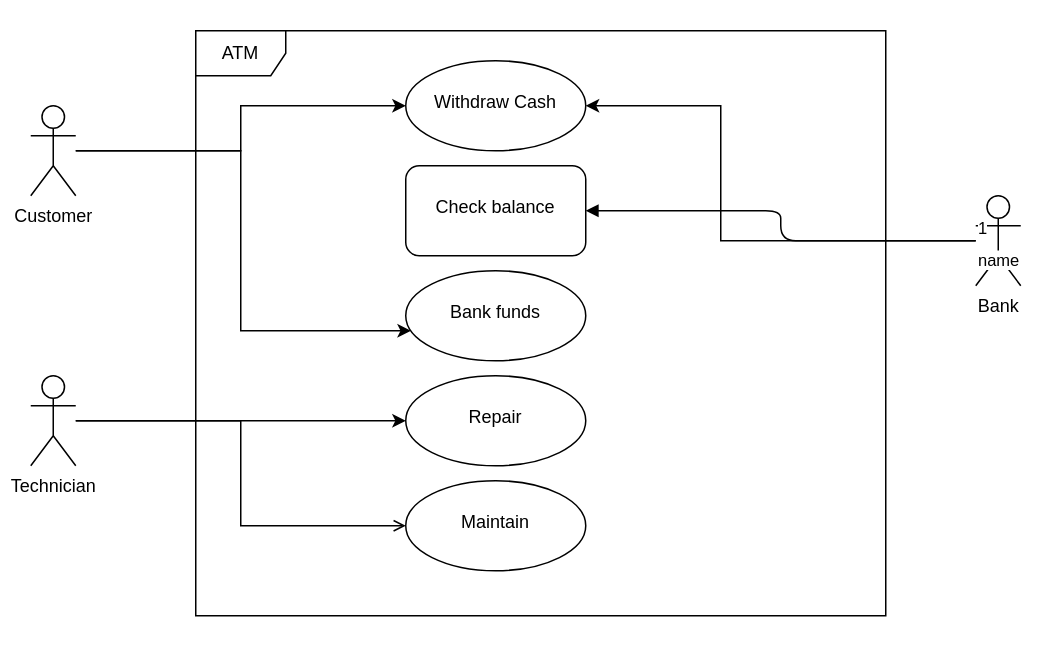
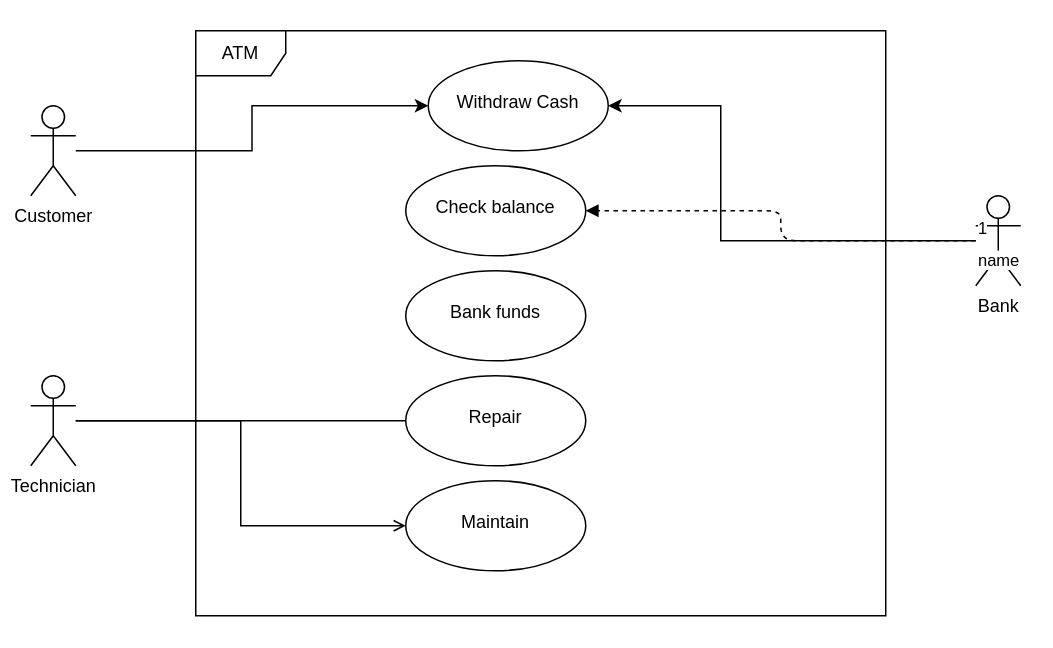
  <mxCell id="0" />
  <mxCell id="1" parent="0" />
  <mxCell id="2" value="ATM" style="shape=umlFrame;whiteSpace=wrap;html=1;" vertex="1" parent="1"><mxGeometry x="130" y="20" width="460" height="390" as="geometry" /></mxCell>
  <mxCell id="3" value="" style="edgeStyle=orthogonalEdgeStyle;rounded=0;orthogonalLoop=1;jettySize=auto;html=1;" edge="1" parent="1" source="5" target="6"><mxGeometry relative="1" as="geometry" /></mxCell>
- <mxCell id="4" value="" style="edgeStyle=orthogonalEdgeStyle;rounded=0;orthogonalLoop=1;jettySize=auto;html=1;" edge="1" parent="1" source="5" target="8"><mxGeometry relative="1" as="geometry"><Array as="points"><mxPoint x="160" y="100" /><mxPoint x="160" y="220" /></Array></mxGeometry></mxCell>
  <mxCell id="5" value="Customer" style="shape=umlActor;verticalLabelPosition=bottom;verticalAlign=top;html=1;" vertex="1" parent="1"><mxGeometry x="20" y="70" width="30" height="60" as="geometry" /></mxCell>
- <mxCell id="6" value="&lt;br&gt;Withdraw Cash" style="ellipse;whiteSpace=wrap;html=1;verticalAlign=top;" vertex="1" parent="1"><mxGeometry x="270" y="40" width="120" height="60" as="geometry" /></mxCell>
- <mxCell id="7" value="&lt;br&gt;Check balance" style="whiteSpace=wrap;html=1;verticalAlign=top;rounded=1;" vertex="1" parent="1"><mxGeometry x="270" y="110" width="120" height="60" as="geometry" /></mxCell>
+ <mxCell id="6" value="&lt;br&gt;Withdraw Cash" style="ellipse;whiteSpace=wrap;html=1;verticalAlign=top;" vertex="1" parent="1"><mxGeometry x="285" y="40" width="120" height="60" as="geometry" /></mxCell>
+ <mxCell id="7" value="&lt;br&gt;Check balance" style="ellipse;whiteSpace=wrap;html=1;verticalAlign=top;" vertex="1" parent="1"><mxGeometry x="270" y="110" width="120" height="60" as="geometry" /></mxCell>
  <mxCell id="8" value="&lt;br&gt;Bank funds" style="ellipse;whiteSpace=wrap;html=1;verticalAlign=top;" vertex="1" parent="1"><mxGeometry x="270" y="180" width="120" height="60" as="geometry" /></mxCell>
- <mxCell id="9" value="" style="edgeStyle=orthogonalEdgeStyle;rounded=0;orthogonalLoop=1;jettySize=auto;html=1;" edge="1" parent="1" source="11" target="12"><mxGeometry relative="1" as="geometry" /></mxCell>
+ <mxCell id="9" value="" style="edgeStyle=orthogonalEdgeStyle;rounded=0;orthogonalLoop=1;jettySize=auto;html=1;endArrow=none;" edge="1" parent="1" source="11" target="12"><mxGeometry relative="1" as="geometry" /></mxCell>
  <mxCell id="10" value="" style="edgeStyle=orthogonalEdgeStyle;rounded=0;orthogonalLoop=1;jettySize=auto;html=1;endArrow=open;" edge="1" parent="1" source="11" target="13"><mxGeometry relative="1" as="geometry"><Array as="points"><mxPoint x="160" y="280" /><mxPoint x="160" y="350" /></Array></mxGeometry></mxCell>
  <mxCell id="11" value="Technician" style="shape=umlActor;verticalLabelPosition=bottom;verticalAlign=top;html=1;" vertex="1" parent="1"><mxGeometry x="20" y="250" width="30" height="60" as="geometry" /></mxCell>
  <mxCell id="12" value="&lt;br&gt;Repair" style="ellipse;whiteSpace=wrap;html=1;verticalAlign=top;" vertex="1" parent="1"><mxGeometry x="270" y="250" width="120" height="60" as="geometry" /></mxCell>
  <mxCell id="13" value="&lt;br&gt;Maintain" style="ellipse;whiteSpace=wrap;html=1;verticalAlign=top;" vertex="1" parent="1"><mxGeometry x="270" y="320" width="120" height="60" as="geometry" /></mxCell>
  <mxCell id="14" value="" style="edgeStyle=orthogonalEdgeStyle;rounded=0;orthogonalLoop=1;jettySize=auto;html=1;entryX=1;entryY=0.5;entryDx=0;entryDy=0;" edge="1" parent="1" source="15" target="6"><mxGeometry relative="1" as="geometry"><Array as="points"><mxPoint x="480" y="160" /><mxPoint x="480" y="70" /></Array></mxGeometry></mxCell>
  <mxCell id="15" value="Bank" style="shape=umlActor;verticalLabelPosition=bottom;verticalAlign=top;html=1;" vertex="1" parent="1"><mxGeometry x="650" y="130" width="30" height="60" as="geometry" /></mxCell>
- <mxCell id="16" value="name" style="endArrow=block;endFill=1;html=1;edgeStyle=orthogonalEdgeStyle;align=left;verticalAlign=top;entryX=1;entryY=0.5;entryDx=0;entryDy=0;" edge="1" parent="1" source="15" target="7"><mxGeometry x="-1" relative="1" as="geometry"><mxPoint x="260" y="210" as="sourcePoint" /><mxPoint x="420" y="210" as="targetPoint" /></mxGeometry></mxCell>
+ <mxCell id="16" value="name" style="endArrow=block;endFill=1;html=1;edgeStyle=orthogonalEdgeStyle;align=left;verticalAlign=top;entryX=1;entryY=0.5;entryDx=0;entryDy=0;dashed=1;" edge="1" parent="1" source="15" target="7"><mxGeometry x="-1" relative="1" as="geometry"><mxPoint x="260" y="210" as="sourcePoint" /><mxPoint x="420" y="210" as="targetPoint" /></mxGeometry></mxCell>
  <mxCell id="17" value="1" style="edgeLabel;resizable=0;html=1;align=left;verticalAlign=bottom;" connectable="0" vertex="1" parent="16"><mxGeometry x="-1" relative="1" as="geometry" /></mxCell>
